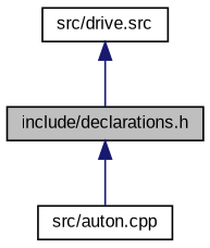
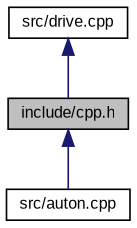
  digraph {
    fontname="Liberation Sans"
    node [color=black fillcolor=white fontname="Liberation Sans" fontsize=10 shape=record style=filled]
    edge [color=midnightblue dir=back fontname="Liberation Sans" fontsize=10 labelfontname=Helvetica labelfontsize=10 style=solid]
-   n1 [fillcolor=grey75 fontcolor=black height=0.2 label="include/declarations.h" width=0.4]
+   n1 [fillcolor=grey75 fontcolor=black height=0.2 label="include/cpp.h" width=0.4]
    n2 [height=0.2 label="src/auton.cpp" width=0.4]
-   n3 [height=0.2 label="src/drive.src" width=0.4]
+   n3 [height=0.2 label="src/drive.cpp" width=0.4]
    n1 -> n2
    n3 -> n1
  }
